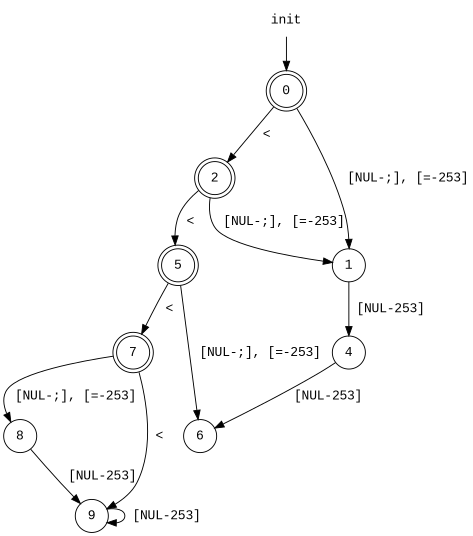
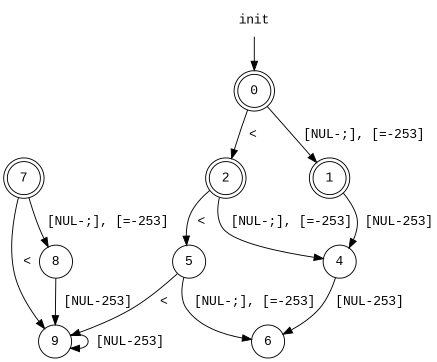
  digraph {
    fontname="Liberation Mono"
    rankdir=TB
    node [fontname="Liberation Mono" shape=circle]
    edge [fontname="Liberation Mono"]
    0 [height=.5 shape=doublecircle width=.5]
    2 [height=.5 shape=doublecircle width=.5]
-   1 [height=.5 width=.5]
-   5 [height=.5 shape=doublecircle width=.5]
+   1 [height=.5 shape=doublecircle width=.5]
+   5 [height=.5 width=.5]
    4 [height=.5 width=.5]
    7 [height=.5 shape=doublecircle width=.5]
    6 [height=.5 width=.5]
    9 [height=.5 width=.5]
    8 [height=.5 width=.5]
    init [height=.5 shape=plaintext width=.5]
    0 -> 2 [label=" <"]
    0 -> 1 [label=" [NUL-;], [=-253]"]
    2 -> 5 [label=" <"]
-   2 -> 1 [label=" [NUL-;], [=-253]"]
+   2 -> 4 [label=" [NUL-;], [=-253]"]
    1 -> 4 [label=" [NUL-253]"]
-   5 -> 7 [label=" <"]
+   5 -> 9 [label=" <"]
    5 -> 6 [label=" [NUL-;], [=-253]"]
    4 -> 6 [label=" [NUL-253]"]
    7 -> 9 [label=" <"]
    7 -> 8 [label=" [NUL-;], [=-253]"]
    9 -> 9 [label=" [NUL-253]"]
    8 -> 9 [label=" [NUL-253]"]
    init -> 0
  }
